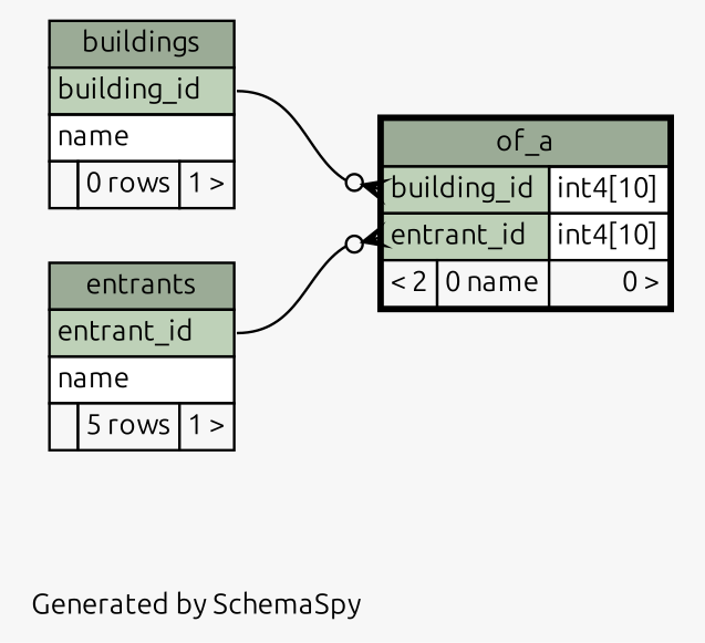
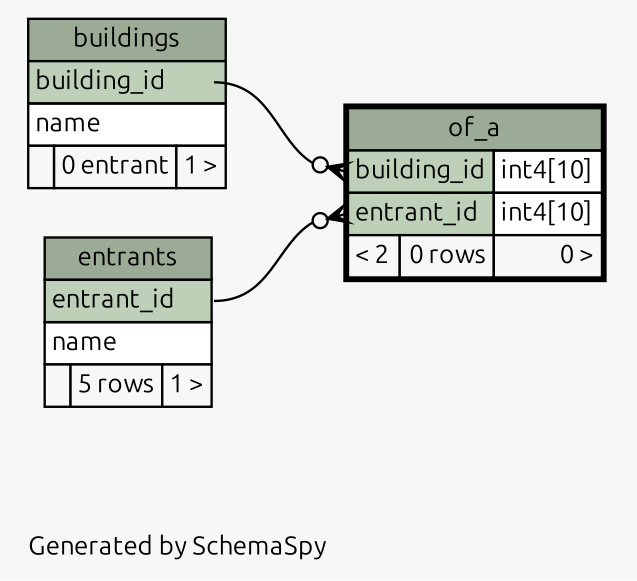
  digraph {
    bgcolor="#f7f7f7"
    fontname=Ubuntu
    fontsize=11
    label="\nGenerated by SchemaSpy"
    labeljust=l
    nodesep=0.18
    rankdir=RL
    ranksep=0.46
    node [fontname=Ubuntu fontsize=11 shape=plaintext]
    edge [arrowhead=none arrowsize=0.8 arrowtail=crowodot dir=back fontname=Ubuntu]
-   n1 [label=<     <TABLE BORDER="2" CELLBORDER="1" CELLSPACING="0" BGCOLOR="#ffffff">       <TR><TD COLSPAN="3" BGCOLOR="#9bab96" ALIGN="CENTER">of_a</TD></TR>       <TR><TD PORT="building_id" COLSPAN="2" BGCOLOR="#bed1b8" ALIGN="LEFT">building_id</TD><TD PORT="building_id.type" ALIGN="LEFT">int4[10]</TD></TR>       <TR><TD PORT="entrant_id" COLSPAN="2" BGCOLOR="#bed1b8" ALIGN="LEFT">entrant_id</TD><TD PORT="entrant_id.type" ALIGN="LEFT">int4[10]</TD></TR>       <TR><TD ALIGN="LEFT" BGCOLOR="#f7f7f7">&lt; 2</TD><TD ALIGN="RIGHT" BGCOLOR="#f7f7f7">0 name</TD><TD ALIGN="RIGHT" BGCOLOR="#f7f7f7">0 &gt;</TD></TR>     </TABLE>>]
-   n2 [label=<     <TABLE BORDER="0" CELLBORDER="1" CELLSPACING="0" BGCOLOR="#ffffff">       <TR><TD COLSPAN="3" BGCOLOR="#9bab96" ALIGN="CENTER">buildings</TD></TR>       <TR><TD PORT="building_id" COLSPAN="3" BGCOLOR="#bed1b8" ALIGN="LEFT">building_id</TD></TR>       <TR><TD PORT="name" COLSPAN="3" ALIGN="LEFT">name</TD></TR>       <TR><TD ALIGN="LEFT" BGCOLOR="#f7f7f7">  </TD><TD ALIGN="RIGHT" BGCOLOR="#f7f7f7">0 rows</TD><TD ALIGN="RIGHT" BGCOLOR="#f7f7f7">1 &gt;</TD></TR>     </TABLE>>]
+   n1 [label=<     <TABLE BORDER="2" CELLBORDER="1" CELLSPACING="0" BGCOLOR="#ffffff">       <TR><TD COLSPAN="3" BGCOLOR="#9bab96" ALIGN="CENTER">of_a</TD></TR>       <TR><TD PORT="building_id" COLSPAN="2" BGCOLOR="#bed1b8" ALIGN="LEFT">building_id</TD><TD PORT="building_id.type" ALIGN="LEFT">int4[10]</TD></TR>       <TR><TD PORT="entrant_id" COLSPAN="2" BGCOLOR="#bed1b8" ALIGN="LEFT">entrant_id</TD><TD PORT="entrant_id.type" ALIGN="LEFT">int4[10]</TD></TR>       <TR><TD ALIGN="LEFT" BGCOLOR="#f7f7f7">&lt; 2</TD><TD ALIGN="RIGHT" BGCOLOR="#f7f7f7">0 rows</TD><TD ALIGN="RIGHT" BGCOLOR="#f7f7f7">0 &gt;</TD></TR>     </TABLE>>]
+   n2 [label=<     <TABLE BORDER="0" CELLBORDER="1" CELLSPACING="0" BGCOLOR="#ffffff">       <TR><TD COLSPAN="3" BGCOLOR="#9bab96" ALIGN="CENTER">buildings</TD></TR>       <TR><TD PORT="building_id" COLSPAN="3" BGCOLOR="#bed1b8" ALIGN="LEFT">building_id</TD></TR>       <TR><TD PORT="name" COLSPAN="3" ALIGN="LEFT">name</TD></TR>       <TR><TD ALIGN="LEFT" BGCOLOR="#f7f7f7">  </TD><TD ALIGN="RIGHT" BGCOLOR="#f7f7f7">0 entrant</TD><TD ALIGN="RIGHT" BGCOLOR="#f7f7f7">1 &gt;</TD></TR>     </TABLE>>]
    n3 [label=<     <TABLE BORDER="0" CELLBORDER="1" CELLSPACING="0" BGCOLOR="#ffffff">       <TR><TD COLSPAN="3" BGCOLOR="#9bab96" ALIGN="CENTER">entrants</TD></TR>       <TR><TD PORT="entrant_id" COLSPAN="3" BGCOLOR="#bed1b8" ALIGN="LEFT">entrant_id</TD></TR>       <TR><TD PORT="name" COLSPAN="3" ALIGN="LEFT">name</TD></TR>       <TR><TD ALIGN="LEFT" BGCOLOR="#f7f7f7">  </TD><TD ALIGN="RIGHT" BGCOLOR="#f7f7f7">5 rows</TD><TD ALIGN="RIGHT" BGCOLOR="#f7f7f7">1 &gt;</TD></TR>     </TABLE>>]
    n1 -> n2 [headport="building_id:e" tailport="building_id:w"]
    n1 -> n3 [headport="entrant_id:e" tailport="entrant_id:w"]
  }
